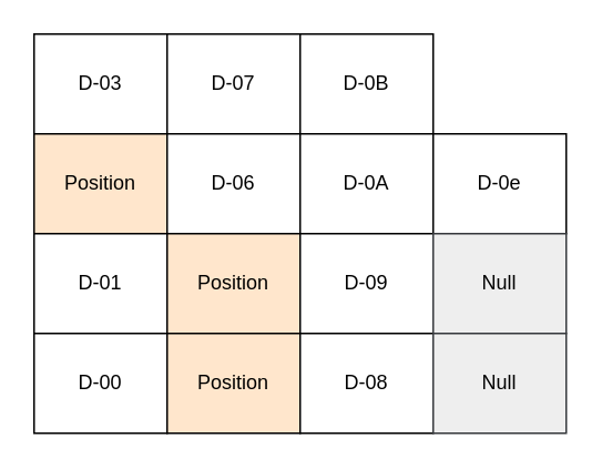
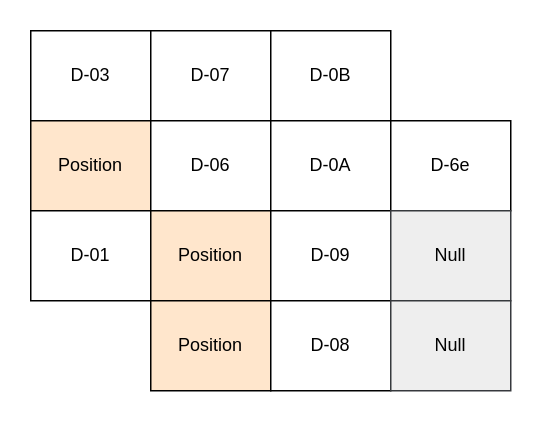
  <mxCell id="0" />
  <mxCell id="1" parent="0" />
  <mxCell id="2" value="D-03" style="rounded=0;whiteSpace=wrap;html=1;" parent="1" vertex="1"><mxGeometry x="20" y="20" width="80" height="60" as="geometry" /></mxCell>
  <mxCell id="3" value="Position" style="rounded=0;whiteSpace=wrap;html=1;fillColor=#ffe6cc;strokeColor=#000000;" parent="1" vertex="1"><mxGeometry x="20" y="80" width="80" height="60" as="geometry" /></mxCell>
  <mxCell id="4" value="D-01" style="rounded=0;whiteSpace=wrap;html=1;" parent="1" vertex="1"><mxGeometry x="20" y="140" width="80" height="60" as="geometry" /></mxCell>
- <mxCell id="5" value="D-00" style="rounded=0;whiteSpace=wrap;html=1;" parent="1" vertex="1"><mxGeometry x="20" y="200" width="80" height="60" as="geometry" /></mxCell>
  <mxCell id="6" value="D-07" style="rounded=0;whiteSpace=wrap;html=1;" parent="1" vertex="1"><mxGeometry x="100" y="20" width="80" height="60" as="geometry" /></mxCell>
  <mxCell id="7" value="D-06" style="rounded=0;whiteSpace=wrap;html=1;" parent="1" vertex="1"><mxGeometry x="100" y="80" width="80" height="60" as="geometry" /></mxCell>
  <mxCell id="8" value="Position" style="rounded=0;whiteSpace=wrap;html=1;fillColor=#ffe6cc;strokeColor=#000000;" parent="1" vertex="1"><mxGeometry x="100" y="140" width="80" height="60" as="geometry" /></mxCell>
  <mxCell id="9" value="Position" style="rounded=0;whiteSpace=wrap;html=1;fillColor=#ffe6cc;strokeColor=#000000;" parent="1" vertex="1"><mxGeometry x="100" y="200" width="80" height="60" as="geometry" /></mxCell>
  <mxCell id="10" value="D-0B" style="rounded=0;whiteSpace=wrap;html=1;" parent="1" vertex="1"><mxGeometry x="180" y="20" width="80" height="60" as="geometry" /></mxCell>
  <mxCell id="11" value="D-0A" style="rounded=0;whiteSpace=wrap;html=1;" parent="1" vertex="1"><mxGeometry x="180" y="80" width="80" height="60" as="geometry" /></mxCell>
  <mxCell id="12" value="D-09" style="rounded=0;whiteSpace=wrap;html=1;" parent="1" vertex="1"><mxGeometry x="180" y="140" width="80" height="60" as="geometry" /></mxCell>
  <mxCell id="13" value="D-08" style="rounded=0;whiteSpace=wrap;html=1;" parent="1" vertex="1"><mxGeometry x="180" y="200" width="80" height="60" as="geometry" /></mxCell>
- <mxCell id="14" value="D-0e" style="rounded=0;whiteSpace=wrap;html=1;" parent="1" vertex="1"><mxGeometry x="260" y="80" width="80" height="60" as="geometry" /></mxCell>
+ <mxCell id="14" value="D-6e" style="rounded=0;whiteSpace=wrap;html=1;" parent="1" vertex="1"><mxGeometry x="260" y="80" width="80" height="60" as="geometry" /></mxCell>
  <mxCell id="15" value="Null" style="rounded=0;whiteSpace=wrap;html=1;fillColor=#eeeeee;strokeColor=#36393d;" parent="1" vertex="1"><mxGeometry x="260" y="140" width="80" height="60" as="geometry" /></mxCell>
  <mxCell id="16" value="Null" style="rounded=0;whiteSpace=wrap;html=1;fillColor=#eeeeee;strokeColor=#36393d;" parent="1" vertex="1"><mxGeometry x="260" y="200" width="80" height="60" as="geometry" /></mxCell>
